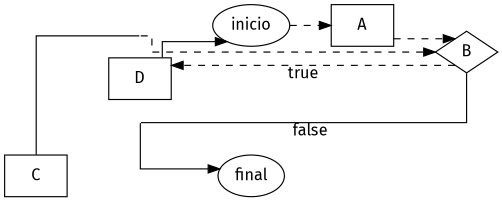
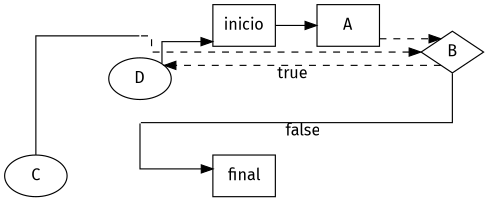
  digraph {
    fontname="Fira Sans"
    rankdir=LR
    splines=ortho
    node [fontname="Fira Sans" shape=rectangle]
    edge [fontname="Fira Sans" style=solid]
-   D
+   D [shape=ellipse]
    Dleft [fixedsize=true height=0 style=invis width=0 shape=""]
    Dright [fixedsize=true height=0 style=invis width=0 shape=""]
-   inicio [shape=ellipse]
+   inicio [shape=box]
    B [shape=diamond]
-   final [shape=ellipse]
+   final [shape=box]
    A
-   C
+   C [shape=ellipse]
    subgraph sub_1 {
      rank=same
      D
      Dleft
      Dright
    }
    D -> Dright [style=invis]
    D -> inicio [weight=10]
    Dleft -> D [style=invis]
    Dleft -> B [style=dashed]
    Dright -> final
-   inicio -> A [style=dashed weight=10]
+   inicio -> A [weight=10]
    B -> D [style=dashed weight=10 xlabel=true]
    B -> Dright [arrowhead=none xlabel=false]
    A -> B [style=dashed weight=10]
    C -> Dleft [arrowhead=none]
    C -> final [style=invis weight=10]
  }
